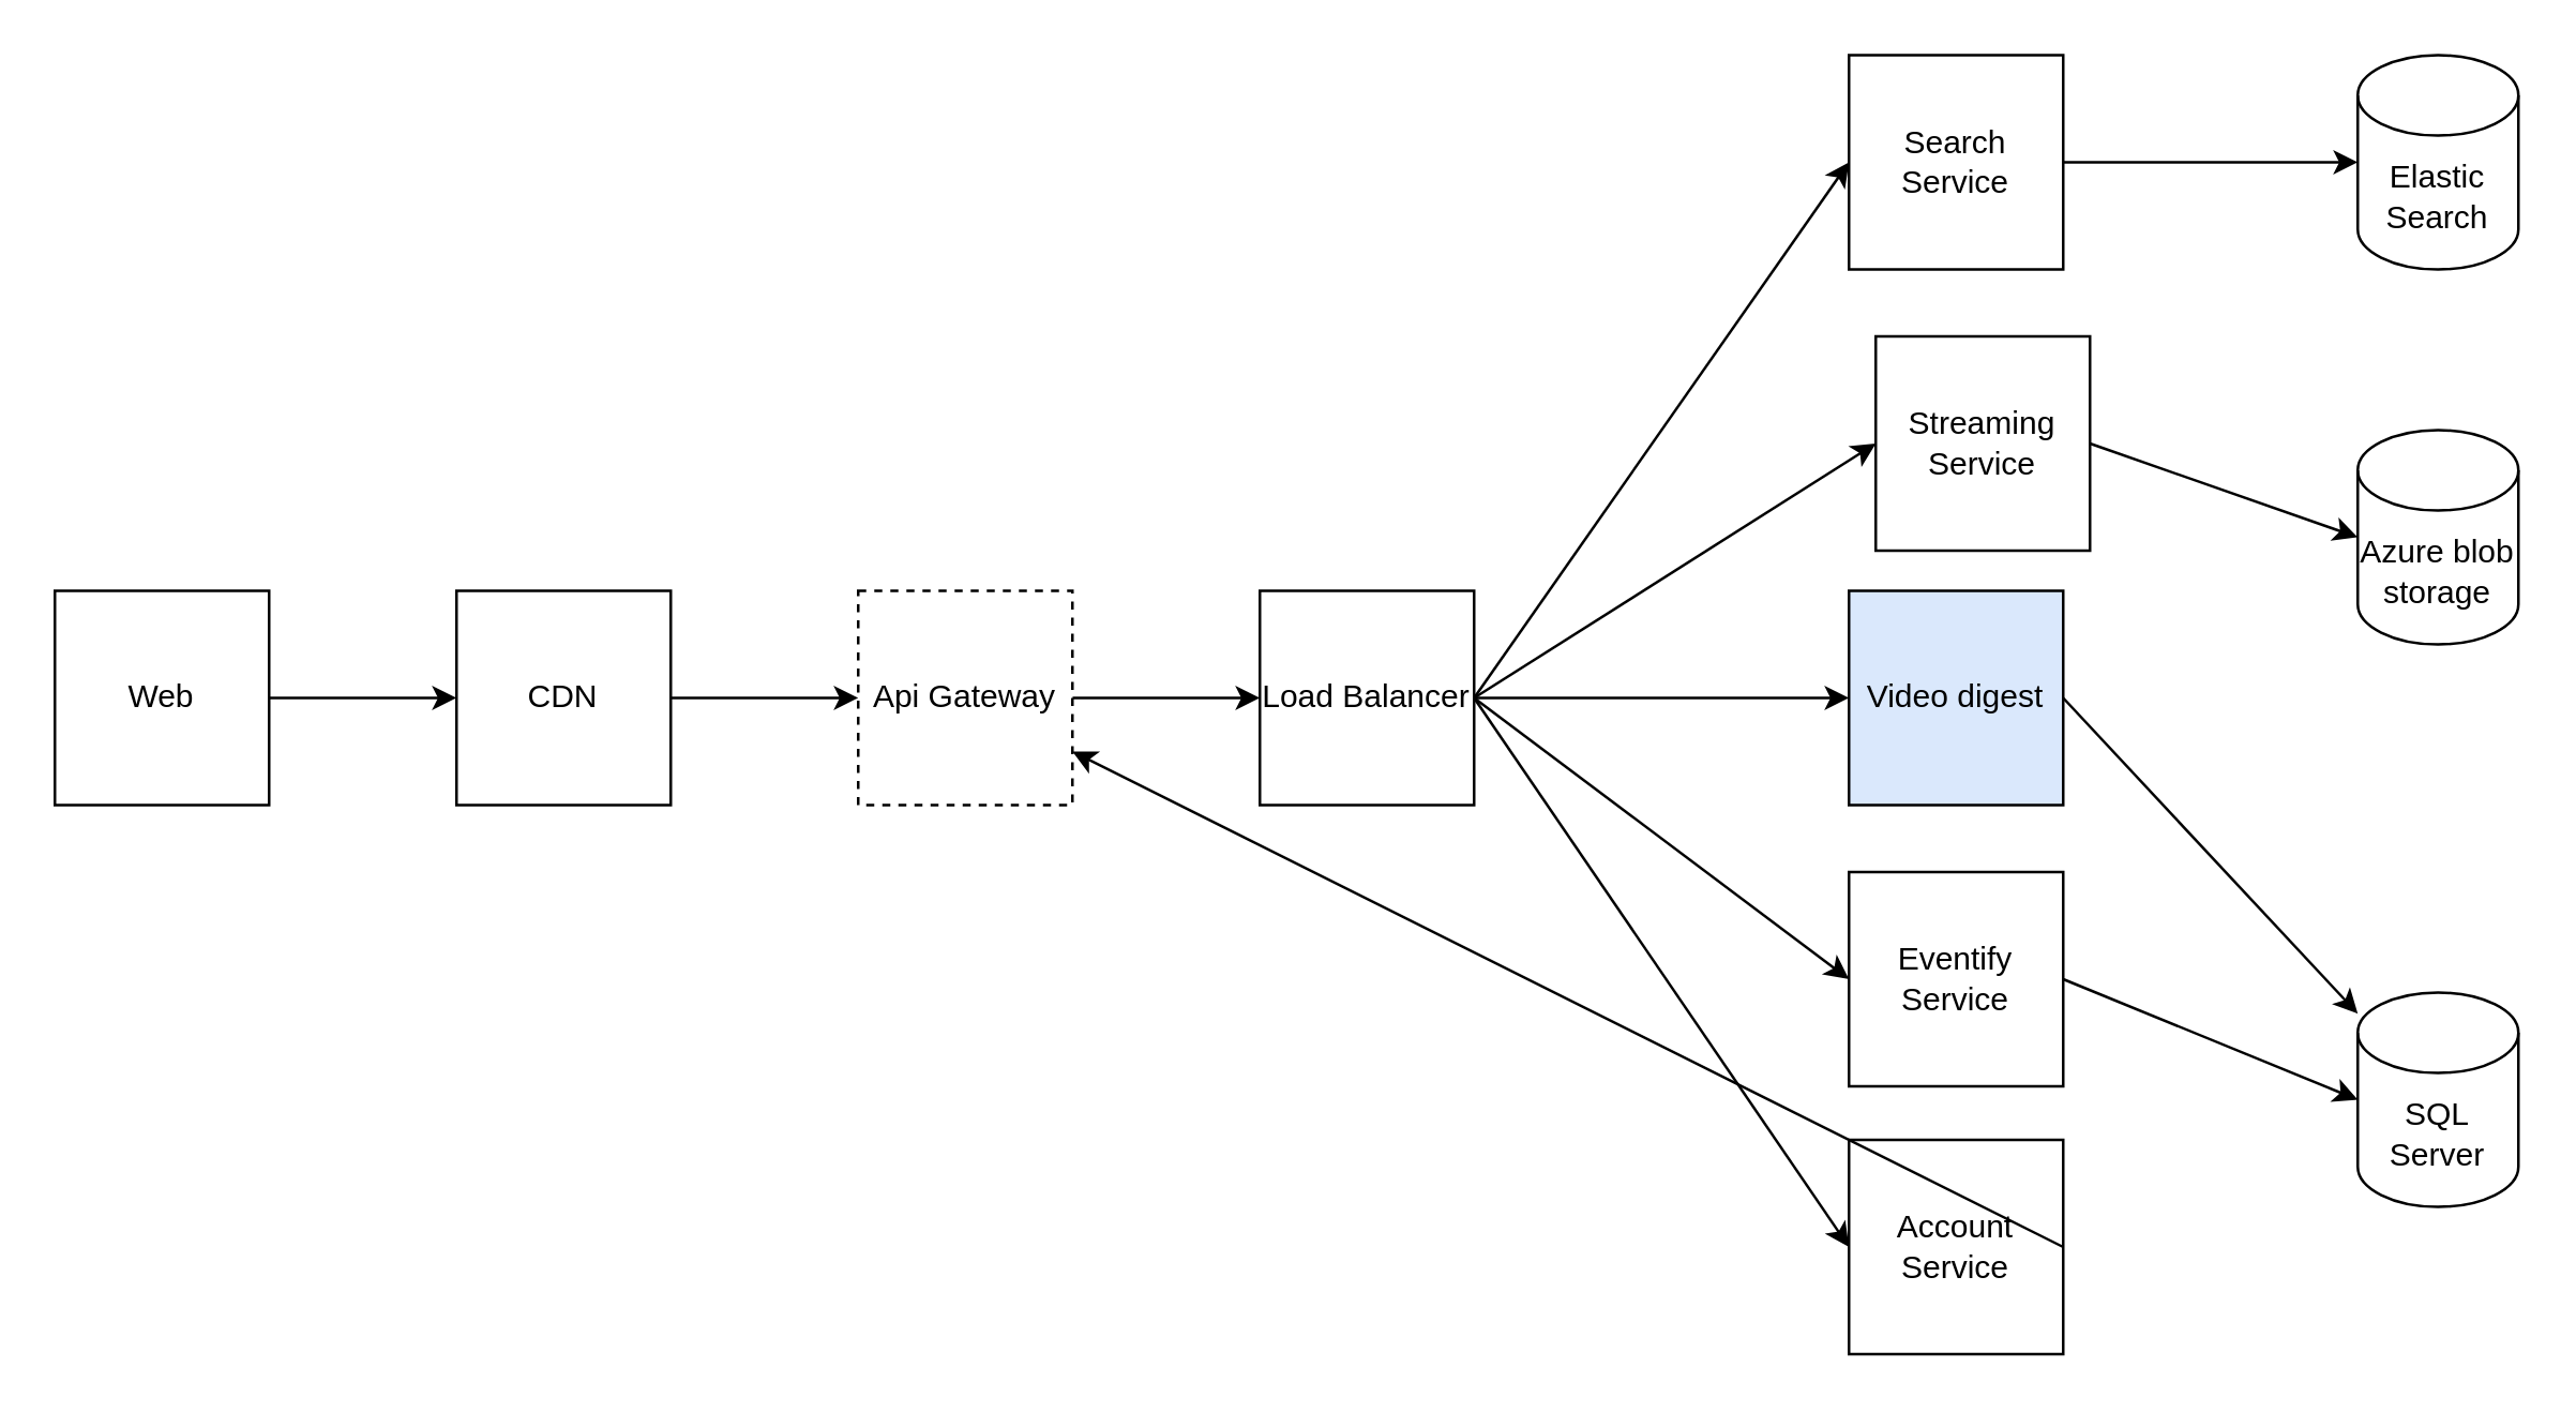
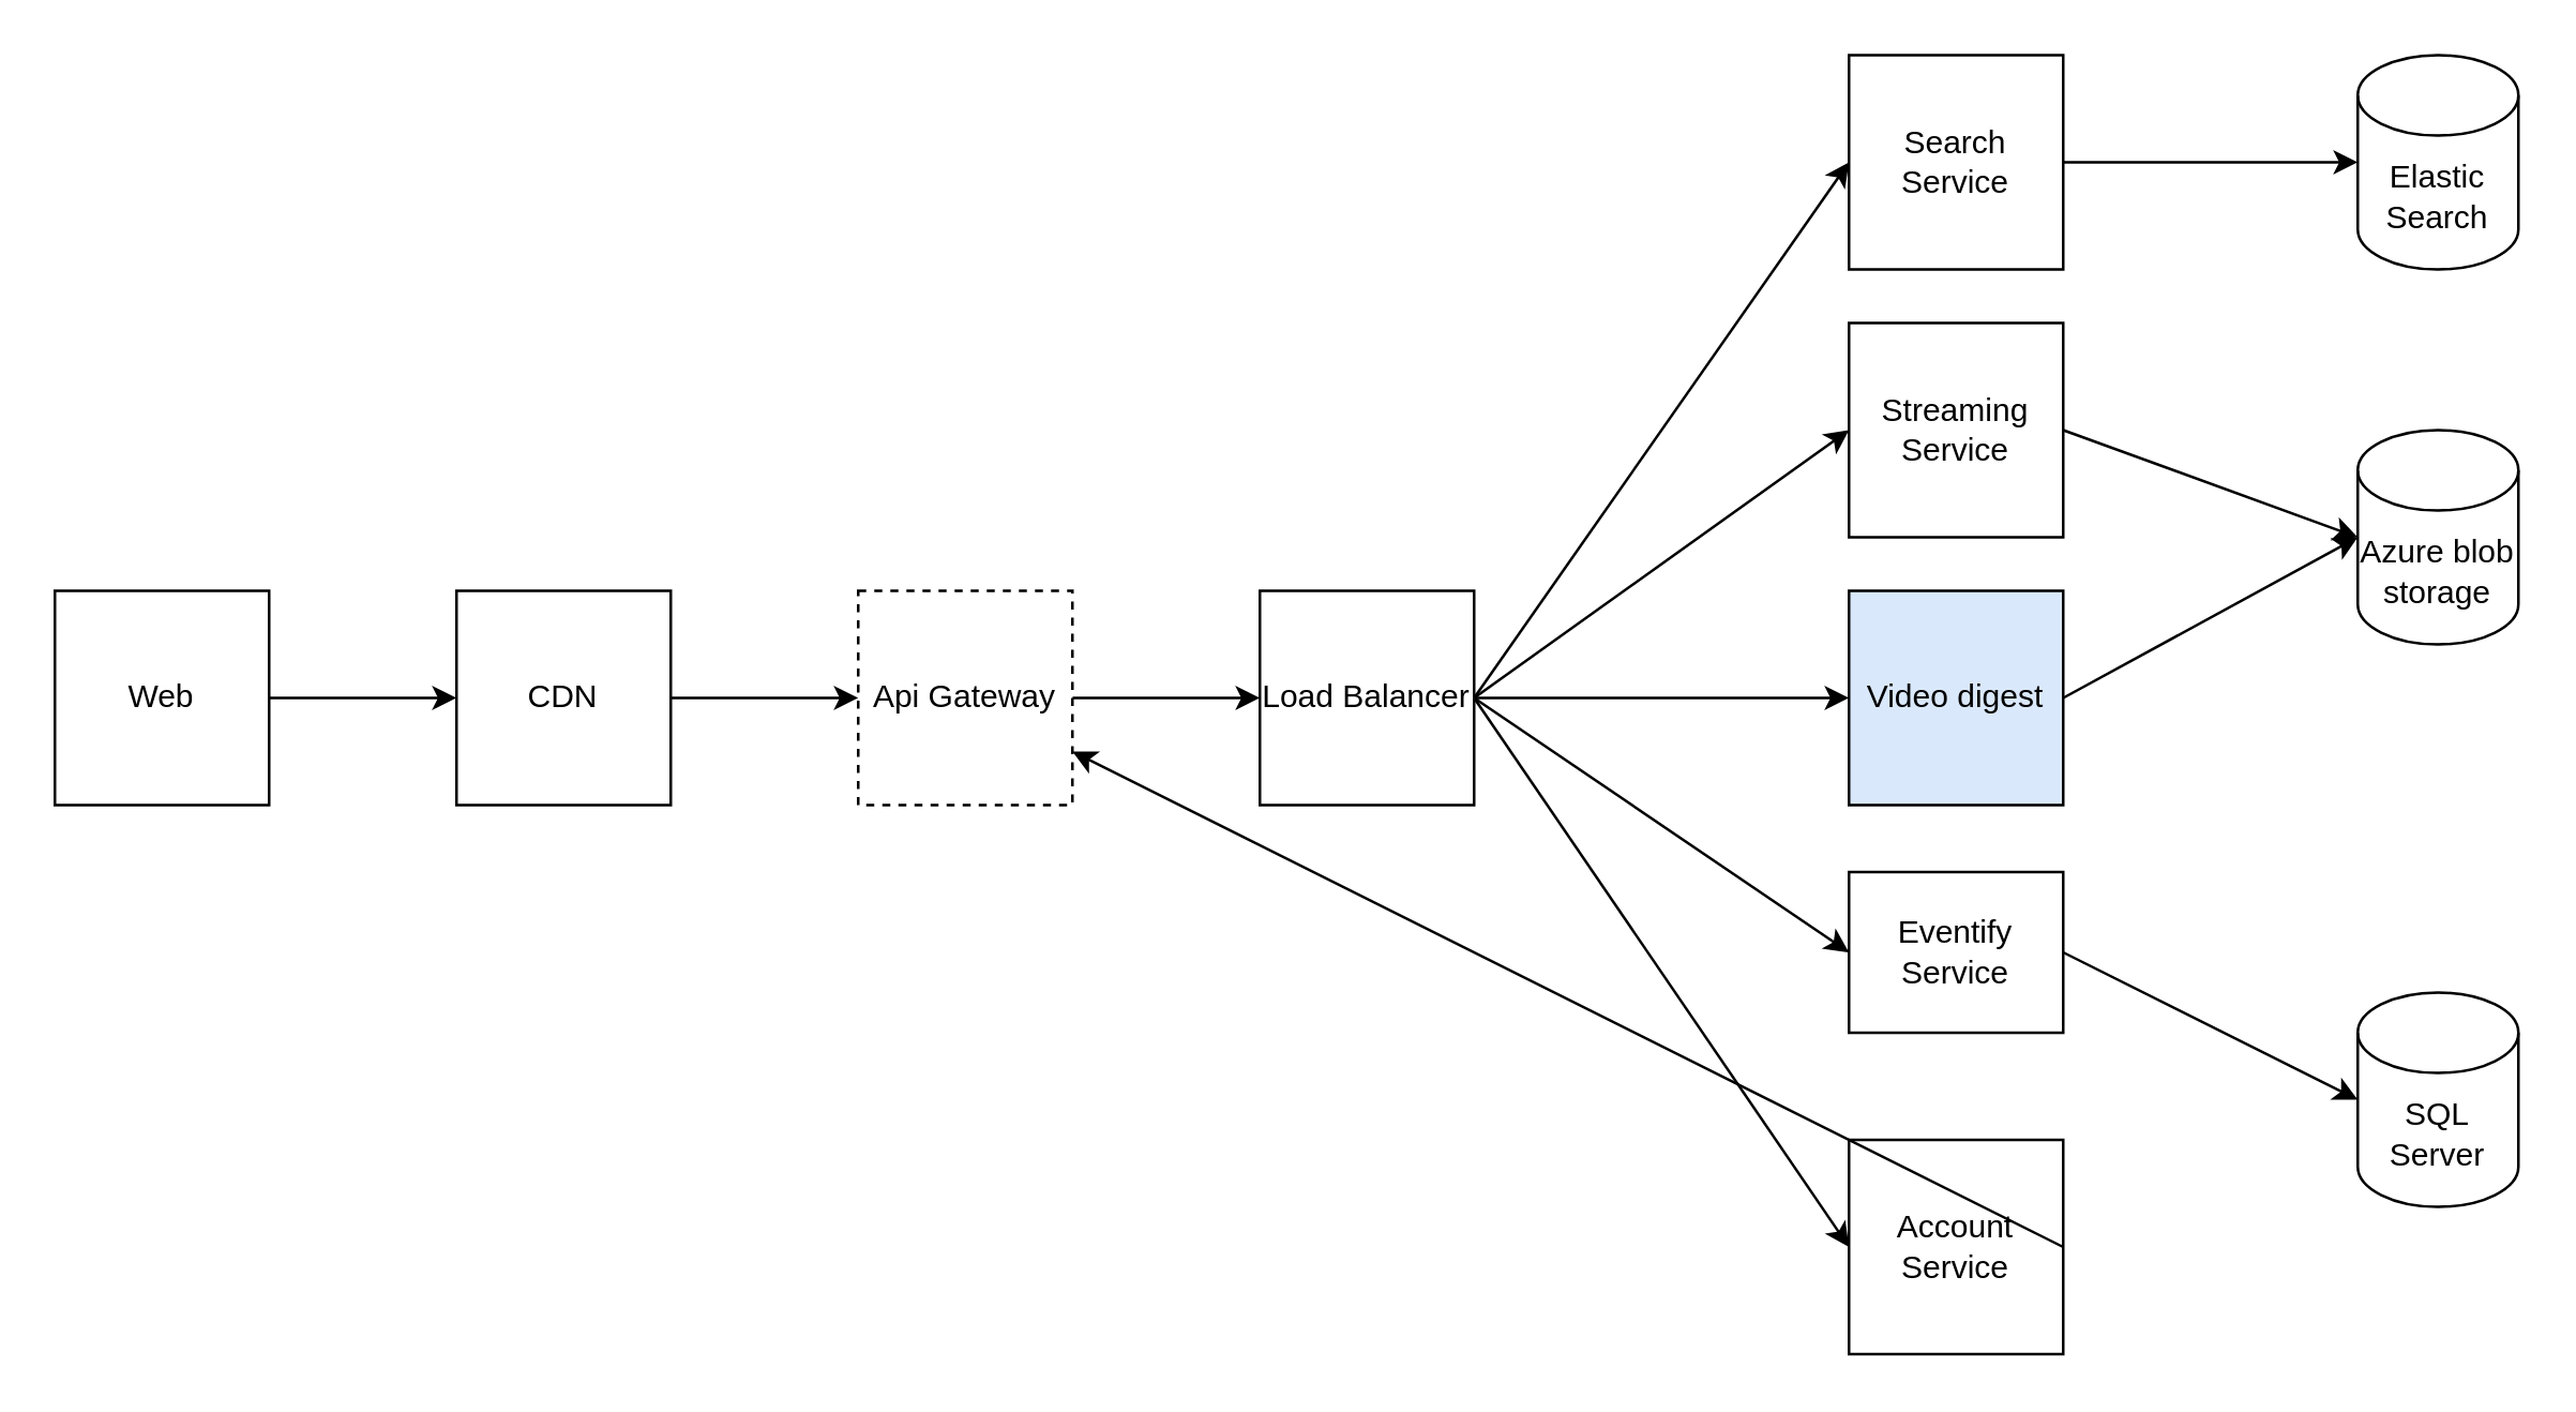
  <mxCell id="0" />
  <mxCell id="1" parent="0" />
  <mxCell id="2" style="edgeStyle=orthogonalEdgeStyle;rounded=0;orthogonalLoop=1;jettySize=auto;html=1;exitX=1;exitY=0.5;exitDx=0;exitDy=0;" edge="1" parent="1" source="3" target="20"><mxGeometry relative="1" as="geometry" /></mxCell>
  <mxCell id="3" value="Web" style="whiteSpace=wrap;html=1;aspect=fixed;" parent="1" vertex="1"><mxGeometry x="20" y="220" width="80" height="80" as="geometry" /></mxCell>
  <mxCell id="4" style="rounded=0;orthogonalLoop=1;jettySize=auto;html=1;exitX=1;exitY=0.5;exitDx=0;exitDy=0;entryX=0;entryY=0.5;entryDx=0;entryDy=0;" edge="1" parent="1" source="9" target="16"><mxGeometry relative="1" as="geometry" /></mxCell>
  <mxCell id="5" style="rounded=0;orthogonalLoop=1;jettySize=auto;html=1;exitX=1;exitY=0.5;exitDx=0;exitDy=0;entryX=0;entryY=0.5;entryDx=0;entryDy=0;" edge="1" parent="1" source="9" target="13"><mxGeometry relative="1" as="geometry" /></mxCell>
  <mxCell id="6" style="edgeStyle=orthogonalEdgeStyle;rounded=0;orthogonalLoop=1;jettySize=auto;html=1;" edge="1" parent="1" source="9" target="15"><mxGeometry relative="1" as="geometry" /></mxCell>
  <mxCell id="7" style="rounded=0;orthogonalLoop=1;jettySize=auto;html=1;entryX=0;entryY=0.5;entryDx=0;entryDy=0;exitX=1;exitY=0.5;exitDx=0;exitDy=0;" edge="1" parent="1" source="9" target="11"><mxGeometry relative="1" as="geometry" /></mxCell>
  <mxCell id="8" style="rounded=0;orthogonalLoop=1;jettySize=auto;html=1;entryX=0;entryY=0.5;entryDx=0;entryDy=0;exitX=1;exitY=0.5;exitDx=0;exitDy=0;" edge="1" parent="1" source="9" target="12"><mxGeometry relative="1" as="geometry" /></mxCell>
  <mxCell id="9" value="Load Balancer" style="whiteSpace=wrap;html=1;aspect=fixed;" parent="1" vertex="1"><mxGeometry x="470" y="220" width="80" height="80" as="geometry" /></mxCell>
  <mxCell id="10" style="rounded=0;orthogonalLoop=1;jettySize=auto;html=1;exitX=1;exitY=0.5;exitDx=0;exitDy=0;entryX=0;entryY=0.5;entryDx=0;entryDy=0;entryPerimeter=0;" edge="1" parent="1" source="11" target="14"><mxGeometry relative="1" as="geometry" /></mxCell>
- <mxCell id="11" value="Eventify Service" style="whiteSpace=wrap;html=1;aspect=fixed;" parent="1" vertex="1"><mxGeometry x="690" y="325" width="80" height="80" as="geometry" /></mxCell>
+ <mxCell id="11" value="Eventify Service" style="whiteSpace=wrap;html=1;aspect=fixed;" parent="1" vertex="1"><mxGeometry x="690" y="325" width="80" height="60" as="geometry" /></mxCell>
  <mxCell id="12" value="Account Service" style="whiteSpace=wrap;html=1;aspect=fixed;" parent="1" vertex="1"><mxGeometry x="690" y="425" width="80" height="80" as="geometry" /></mxCell>
- <mxCell id="13" value="Streaming Service" style="whiteSpace=wrap;html=1;aspect=fixed;" parent="1" vertex="1"><mxGeometry x="700" y="125" width="80" height="80" as="geometry" /></mxCell>
+ <mxCell id="13" value="Streaming Service" style="whiteSpace=wrap;html=1;aspect=fixed;" parent="1" vertex="1"><mxGeometry x="690" y="120" width="80" height="80" as="geometry" /></mxCell>
  <mxCell id="14" value="SQL Server" style="shape=cylinder3;whiteSpace=wrap;html=1;boundedLbl=1;backgroundOutline=1;size=15;" parent="1" vertex="1"><mxGeometry x="880" y="370" width="60" height="80" as="geometry" /></mxCell>
  <mxCell id="15" value="Video digest" style="whiteSpace=wrap;html=1;aspect=fixed;fillColor=#dae8fc;" parent="1" vertex="1"><mxGeometry x="690" y="220" width="80" height="80" as="geometry" /></mxCell>
  <mxCell id="16" value="Search Service" style="whiteSpace=wrap;html=1;aspect=fixed;" parent="1" vertex="1"><mxGeometry x="690" y="20" width="80" height="80" as="geometry" /></mxCell>
  <mxCell id="17" value="Elastic Search" style="shape=cylinder3;whiteSpace=wrap;html=1;boundedLbl=1;backgroundOutline=1;size=15;" parent="1" vertex="1"><mxGeometry x="880" y="20" width="60" height="80" as="geometry" /></mxCell>
  <mxCell id="18" style="edgeStyle=orthogonalEdgeStyle;rounded=0;orthogonalLoop=1;jettySize=auto;html=1;exitX=1;exitY=0.5;exitDx=0;exitDy=0;entryX=0;entryY=0.5;entryDx=0;entryDy=0;entryPerimeter=0;" parent="1" source="16" target="17" edge="1"><mxGeometry relative="1" as="geometry" /></mxCell>
  <mxCell id="19" style="edgeStyle=orthogonalEdgeStyle;rounded=0;orthogonalLoop=1;jettySize=auto;html=1;" edge="1" parent="1" source="20" target="22"><mxGeometry relative="1" as="geometry" /></mxCell>
  <mxCell id="20" value="CDN" style="whiteSpace=wrap;html=1;aspect=fixed;" parent="1" vertex="1"><mxGeometry x="170" y="220" width="80" height="80" as="geometry" /></mxCell>
  <mxCell id="21" style="edgeStyle=orthogonalEdgeStyle;rounded=0;orthogonalLoop=1;jettySize=auto;html=1;exitX=1;exitY=0.5;exitDx=0;exitDy=0;entryX=0;entryY=0.5;entryDx=0;entryDy=0;" parent="1" source="22" target="9" edge="1"><mxGeometry relative="1" as="geometry" /></mxCell>
  <mxCell id="22" value="Api Gateway" style="whiteSpace=wrap;html=1;aspect=fixed;dashed=1;" parent="1" vertex="1"><mxGeometry x="320" y="220" width="80" height="80" as="geometry" /></mxCell>
  <mxCell id="23" style="rounded=0;orthogonalLoop=1;jettySize=auto;html=1;exitX=1;exitY=0.5;exitDx=0;exitDy=0;entryX=0;entryY=0.5;entryDx=0;entryDy=0;entryPerimeter=0;" edge="1" parent="1" source="13" target="26"><mxGeometry relative="1" as="geometry" /></mxCell>
- <mxCell id="24" style="rounded=0;orthogonalLoop=1;jettySize=auto;html=1;exitX=1;exitY=0.5;exitDx=0;exitDy=0;" edge="1" parent="1" source="15" target="14"><mxGeometry relative="1" as="geometry" /></mxCell>
+ <mxCell id="24" style="rounded=0;orthogonalLoop=1;jettySize=auto;html=1;exitX=1;exitY=0.5;exitDx=0;exitDy=0;entryX=0;entryY=0.5;entryDx=0;entryDy=0;entryPerimeter=0;" edge="1" parent="1" source="15" target="26"><mxGeometry relative="1" as="geometry" /></mxCell>
  <mxCell id="25" style="rounded=0;orthogonalLoop=1;jettySize=auto;html=1;exitX=1;exitY=0.5;exitDx=0;exitDy=0;" edge="1" parent="1" source="12" target="22"><mxGeometry relative="1" as="geometry" /></mxCell>
  <mxCell id="26" value="Azure blob storage" style="shape=cylinder3;whiteSpace=wrap;html=1;boundedLbl=1;backgroundOutline=1;size=15;" vertex="1" parent="1"><mxGeometry x="880" y="160" width="60" height="80" as="geometry" /></mxCell>
